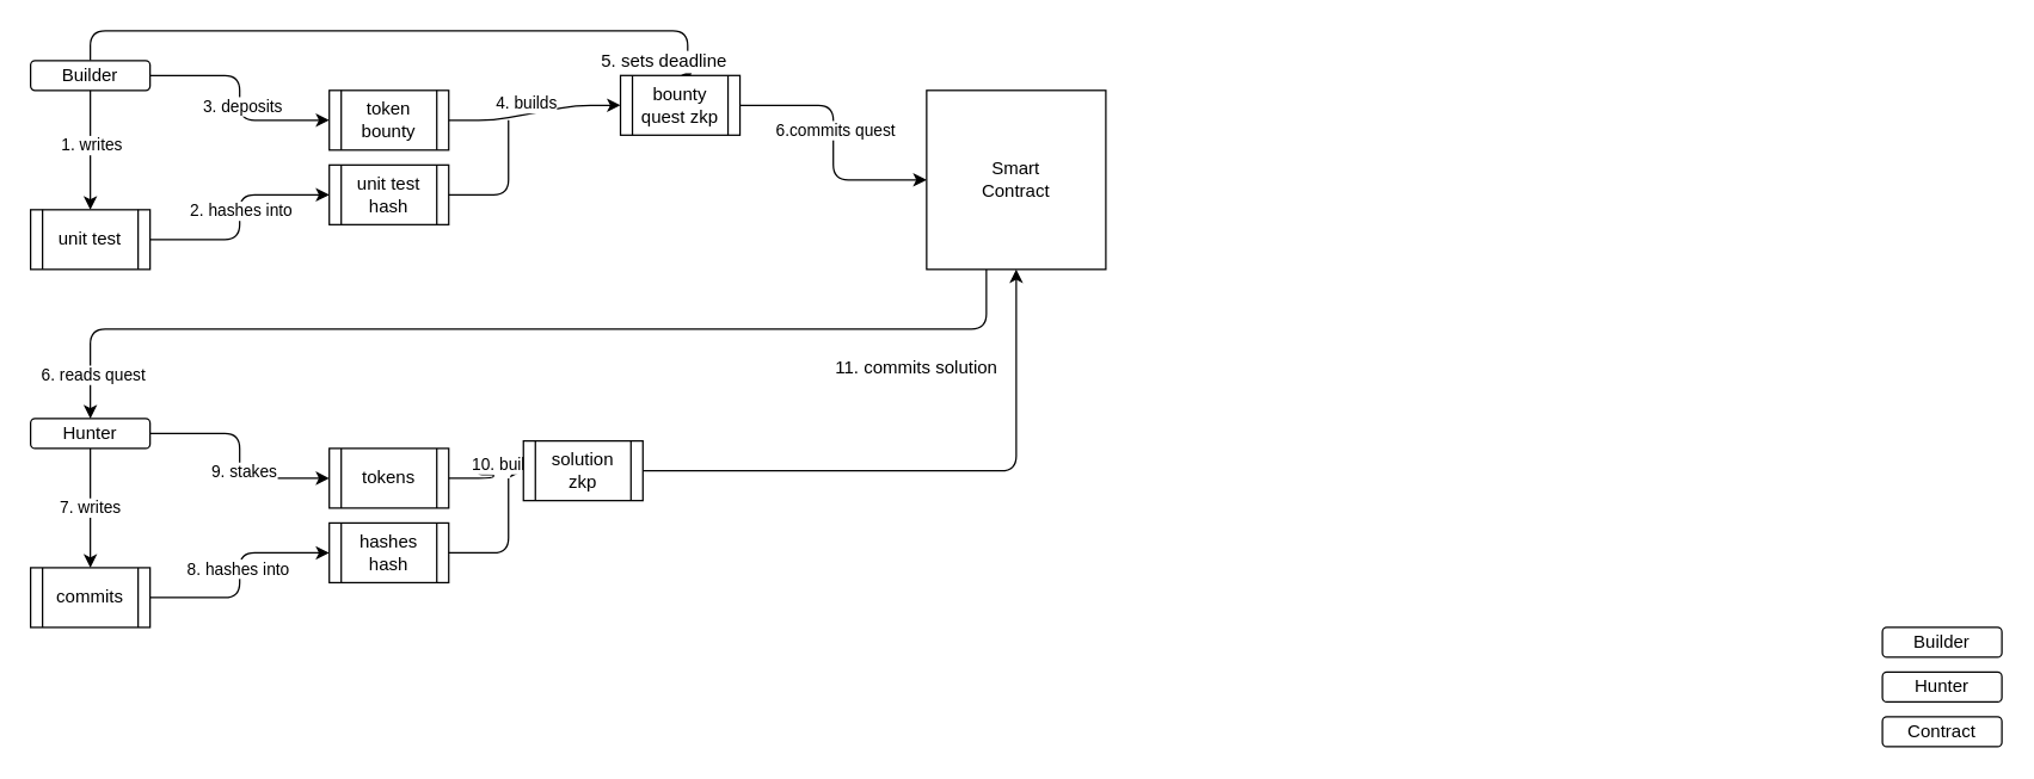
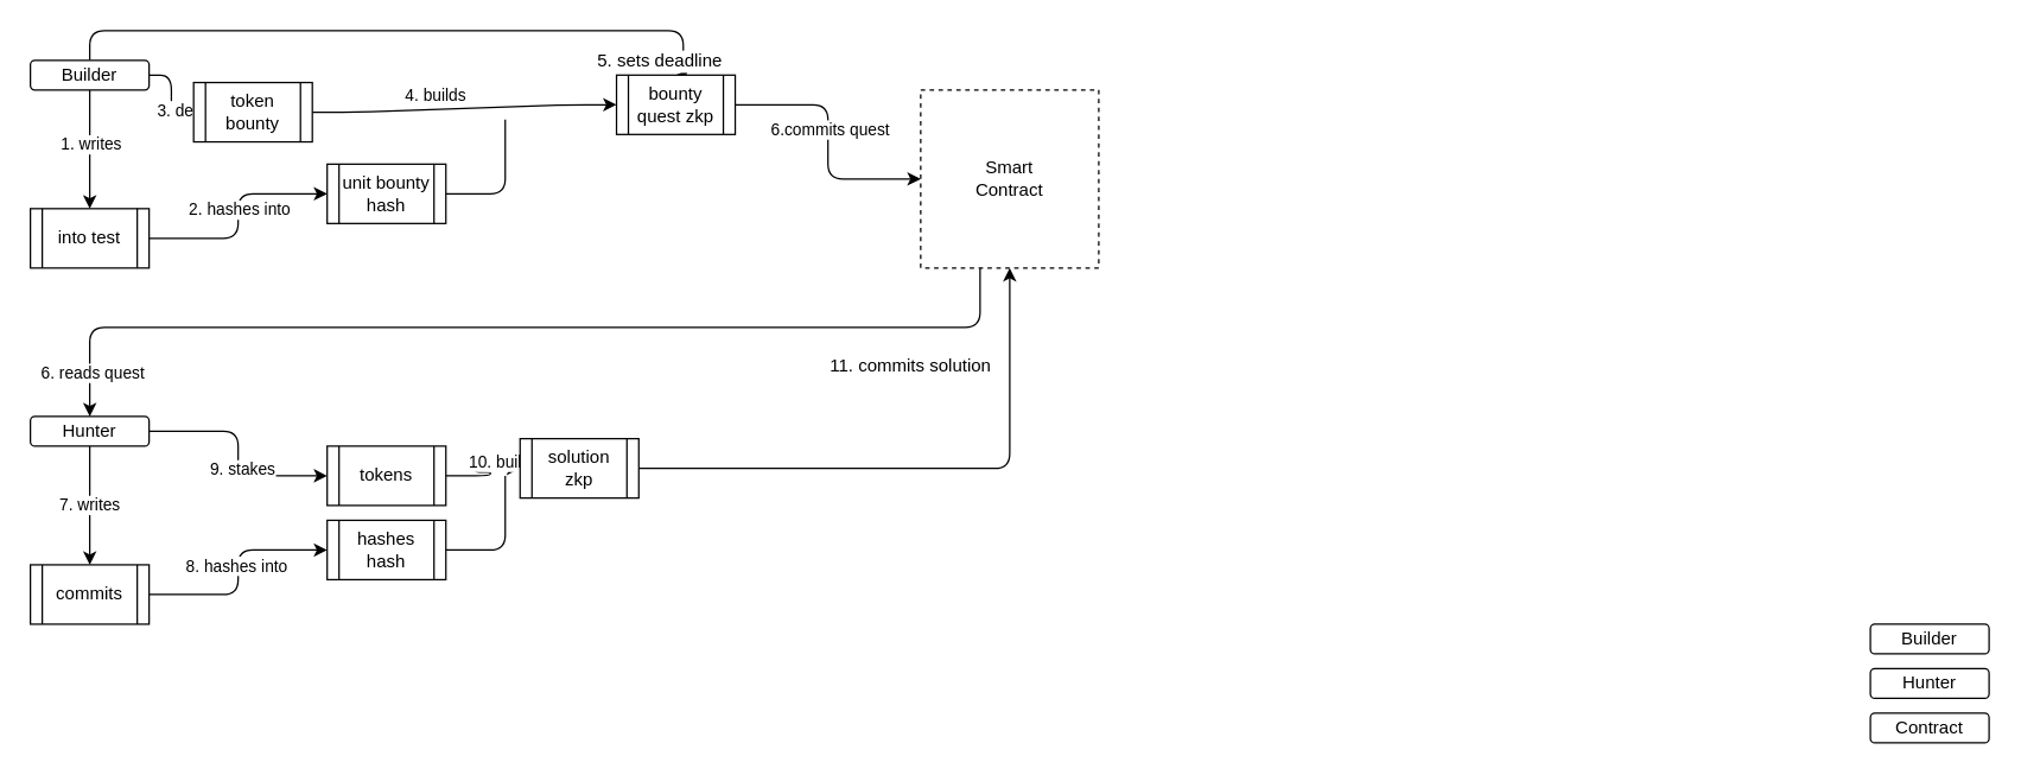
  <mxCell id="0" />
  <mxCell id="1" parent="0" />
  <mxCell id="2" style="edgeStyle=orthogonalEdgeStyle;html=1;entryX=0.5;entryY=0;entryDx=0;entryDy=0;endArrow=classic;endFill=1;" edge="1" parent="1" source="4" target="29"><mxGeometry relative="1" as="geometry"><Array as="points"><mxPoint x="660" y="220" /><mxPoint x="60" y="220" /></Array></mxGeometry></mxCell>
  <mxCell id="3" value="6. reads quest" style="edgeLabel;html=1;align=center;verticalAlign=middle;resizable=0;points=[];" vertex="1" connectable="0" parent="2"><mxGeometry x="-0.116" relative="1" as="geometry"><mxPoint x="-330" y="30" as="offset" /></mxGeometry></mxCell>
- <mxCell id="4" value="Smart&lt;br&gt;Contract" style="whiteSpace=wrap;html=1;aspect=fixed;" vertex="1" parent="1"><mxGeometry x="620" y="60" width="120" height="120" as="geometry" /></mxCell>
+ <mxCell id="4" value="Smart&lt;br&gt;Contract" style="whiteSpace=wrap;html=1;aspect=fixed;dashed=1;" vertex="1" parent="1"><mxGeometry x="620" y="60" width="120" height="120" as="geometry" /></mxCell>
  <mxCell id="5" value="Builder" style="rounded=1;whiteSpace=wrap;html=1;" vertex="1" parent="1"><mxGeometry x="1260" y="420" width="80" height="20" as="geometry" /></mxCell>
  <mxCell id="6" value="Hunter" style="rounded=1;whiteSpace=wrap;html=1;" vertex="1" parent="1"><mxGeometry x="1260" y="450" width="80" height="20" as="geometry" /></mxCell>
  <mxCell id="7" value="Contract" style="rounded=1;whiteSpace=wrap;html=1;" vertex="1" parent="1"><mxGeometry x="1260" y="480" width="80" height="20" as="geometry" /></mxCell>
  <mxCell id="8" style="edgeStyle=none;html=1;entryX=0.5;entryY=0;entryDx=0;entryDy=0;" edge="1" parent="1" source="14" target="17"><mxGeometry relative="1" as="geometry" /></mxCell>
  <mxCell id="9" value="1. writes" style="edgeLabel;html=1;align=center;verticalAlign=middle;resizable=0;points=[];" vertex="1" connectable="0" parent="8"><mxGeometry x="-0.233" y="1" relative="1" as="geometry"><mxPoint x="-1" y="5" as="offset" /></mxGeometry></mxCell>
  <mxCell id="10" style="edgeStyle=orthogonalEdgeStyle;html=1;entryX=0;entryY=0.5;entryDx=0;entryDy=0;" edge="1" parent="1" source="14" target="21"><mxGeometry relative="1" as="geometry" /></mxCell>
  <mxCell id="11" value="3. deposits" style="edgeLabel;html=1;align=center;verticalAlign=middle;resizable=0;points=[];" vertex="1" connectable="0" parent="10"><mxGeometry x="-0.383" y="1" relative="1" as="geometry"><mxPoint x="15" y="21" as="offset" /></mxGeometry></mxCell>
  <mxCell id="12" style="edgeStyle=orthogonalEdgeStyle;html=1;entryX=0.5;entryY=0;entryDx=0;entryDy=0;fontSize=12;endArrow=classic;endFill=1;" edge="1" parent="1" source="14" target="24"><mxGeometry relative="1" as="geometry"><Array as="points"><mxPoint x="60" y="20" /><mxPoint x="460" y="20" /></Array></mxGeometry></mxCell>
  <mxCell id="13" value="5. sets deadline" style="edgeLabel;html=1;align=center;verticalAlign=middle;resizable=0;points=[];fontSize=12;" vertex="1" connectable="0" parent="12"><mxGeometry x="0.338" y="1" relative="1" as="geometry"><mxPoint x="99" y="21" as="offset" /></mxGeometry></mxCell>
  <mxCell id="14" value="Builder" style="rounded=1;whiteSpace=wrap;html=1;" vertex="1" parent="1"><mxGeometry x="20" y="40" width="80" height="20" as="geometry" /></mxCell>
  <mxCell id="15" style="edgeStyle=orthogonalEdgeStyle;html=1;entryX=0;entryY=0.5;entryDx=0;entryDy=0;" edge="1" parent="1" source="17" target="18"><mxGeometry relative="1" as="geometry" /></mxCell>
  <mxCell id="16" value="2. hashes into" style="edgeLabel;html=1;align=center;verticalAlign=middle;resizable=0;points=[];" vertex="1" connectable="0" parent="15"><mxGeometry x="-0.149" relative="1" as="geometry"><mxPoint y="-16" as="offset" /></mxGeometry></mxCell>
- <mxCell id="17" value="unit test" style="shape=process;whiteSpace=wrap;html=1;backgroundOutline=1;" vertex="1" parent="1"><mxGeometry x="20" y="140" width="80" height="40" as="geometry" /></mxCell>
- <mxCell id="18" value="unit test hash" style="shape=process;whiteSpace=wrap;html=1;backgroundOutline=1;" vertex="1" parent="1"><mxGeometry x="220" y="110" width="80" height="40" as="geometry" /></mxCell>
+ <mxCell id="17" value="into test" style="shape=process;whiteSpace=wrap;html=1;backgroundOutline=1;" vertex="1" parent="1"><mxGeometry x="20" y="140" width="80" height="40" as="geometry" /></mxCell>
+ <mxCell id="18" value="unit bounty hash" style="shape=process;whiteSpace=wrap;html=1;backgroundOutline=1;" vertex="1" parent="1"><mxGeometry x="220" y="110" width="80" height="40" as="geometry" /></mxCell>
  <mxCell id="19" style="edgeStyle=entityRelationEdgeStyle;html=1;entryX=0;entryY=0.5;entryDx=0;entryDy=0;endArrow=classic;endFill=1;" edge="1" parent="1" source="21" target="24"><mxGeometry relative="1" as="geometry" /></mxCell>
  <mxCell id="20" value="4. builds" style="edgeLabel;html=1;align=center;verticalAlign=middle;resizable=0;points=[];" vertex="1" connectable="0" parent="19"><mxGeometry x="-0.304" y="1" relative="1" as="geometry"><mxPoint x="12" y="-9" as="offset" /></mxGeometry></mxCell>
- <mxCell id="21" value="token bounty" style="shape=process;whiteSpace=wrap;html=1;backgroundOutline=1;" vertex="1" parent="1"><mxGeometry x="220" y="60" width="80" height="40" as="geometry" /></mxCell>
+ <mxCell id="21" value="token bounty" style="shape=process;whiteSpace=wrap;html=1;backgroundOutline=1;" vertex="1" parent="1"><mxGeometry x="130" y="55" width="80" height="40" as="geometry" /></mxCell>
  <mxCell id="22" style="edgeStyle=orthogonalEdgeStyle;html=1;entryX=0;entryY=0.5;entryDx=0;entryDy=0;endArrow=classic;endFill=1;" edge="1" parent="1" source="24" target="4"><mxGeometry relative="1" as="geometry" /></mxCell>
  <mxCell id="23" value="6.commits quest" style="edgeLabel;html=1;align=center;verticalAlign=middle;resizable=0;points=[];" vertex="1" connectable="0" parent="22"><mxGeometry x="-0.093" y="1" relative="1" as="geometry"><mxPoint as="offset" /></mxGeometry></mxCell>
  <mxCell id="24" value="bounty quest zkp" style="shape=process;whiteSpace=wrap;html=1;backgroundOutline=1;" vertex="1" parent="1"><mxGeometry x="415" y="50" width="80" height="40" as="geometry" /></mxCell>
  <mxCell id="25" value="" style="endArrow=none;html=1;exitX=1;exitY=0.5;exitDx=0;exitDy=0;" edge="1" parent="1" source="18"><mxGeometry width="50" height="50" relative="1" as="geometry"><mxPoint x="370" y="280" as="sourcePoint" /><mxPoint x="340" y="80" as="targetPoint" /><Array as="points"><mxPoint x="340" y="130" /></Array></mxGeometry></mxCell>
  <mxCell id="26" value="7. writes" style="edgeStyle=orthogonalEdgeStyle;html=1;entryX=0.5;entryY=0;entryDx=0;entryDy=0;endArrow=classic;endFill=1;" edge="1" parent="1" source="29" target="32"><mxGeometry relative="1" as="geometry" /></mxCell>
  <mxCell id="27" style="edgeStyle=orthogonalEdgeStyle;html=1;entryX=0;entryY=0.5;entryDx=0;entryDy=0;endArrow=classic;endFill=1;" edge="1" parent="1" source="29" target="36"><mxGeometry relative="1" as="geometry" /></mxCell>
  <mxCell id="28" value="9. stakes" style="edgeLabel;html=1;align=center;verticalAlign=middle;resizable=0;points=[];" vertex="1" connectable="0" parent="27"><mxGeometry x="0.132" y="2" relative="1" as="geometry"><mxPoint as="offset" /></mxGeometry></mxCell>
  <mxCell id="29" value="Hunter" style="rounded=1;whiteSpace=wrap;html=1;" vertex="1" parent="1"><mxGeometry x="20" y="280" width="80" height="20" as="geometry" /></mxCell>
  <mxCell id="30" style="edgeStyle=orthogonalEdgeStyle;html=1;entryX=0;entryY=0.5;entryDx=0;entryDy=0;endArrow=classic;endFill=1;" edge="1" parent="1" source="32" target="33"><mxGeometry relative="1" as="geometry" /></mxCell>
  <mxCell id="31" value="8. hashes into" style="edgeLabel;html=1;align=center;verticalAlign=middle;resizable=0;points=[];" vertex="1" connectable="0" parent="30"><mxGeometry x="-0.081" y="2" relative="1" as="geometry"><mxPoint y="-11" as="offset" /></mxGeometry></mxCell>
  <mxCell id="32" value="commits" style="shape=process;whiteSpace=wrap;html=1;backgroundOutline=1;" vertex="1" parent="1"><mxGeometry x="20" y="380" width="80" height="40" as="geometry" /></mxCell>
  <mxCell id="33" value="hashes hash" style="shape=process;whiteSpace=wrap;html=1;backgroundOutline=1;" vertex="1" parent="1"><mxGeometry x="220" y="350" width="80" height="40" as="geometry" /></mxCell>
  <mxCell id="34" style="edgeStyle=entityRelationEdgeStyle;html=1;entryX=0;entryY=0.5;entryDx=0;entryDy=0;endArrow=classic;endFill=1;fontSize=11;" edge="1" parent="1" source="36" target="39"><mxGeometry relative="1" as="geometry" /></mxCell>
  <mxCell id="35" value="10. builds" style="edgeLabel;html=1;align=center;verticalAlign=middle;resizable=0;points=[];" vertex="1" connectable="0" parent="34"><mxGeometry x="-0.304" y="1" relative="1" as="geometry"><mxPoint x="12" y="-9" as="offset" /></mxGeometry></mxCell>
  <mxCell id="36" value="tokens" style="shape=process;whiteSpace=wrap;html=1;backgroundOutline=1;" vertex="1" parent="1"><mxGeometry x="220" y="300" width="80" height="40" as="geometry" /></mxCell>
  <mxCell id="37" style="edgeStyle=orthogonalEdgeStyle;html=1;entryX=0.5;entryY=1;entryDx=0;entryDy=0;fontSize=12;endArrow=classic;endFill=1;" edge="1" parent="1" source="39" target="4"><mxGeometry relative="1" as="geometry" /></mxCell>
  <mxCell id="38" value="11. commits solution" style="edgeLabel;html=1;align=center;verticalAlign=middle;resizable=0;points=[];fontSize=12;" vertex="1" connectable="0" parent="37"><mxGeometry x="-0.644" y="2" relative="1" as="geometry"><mxPoint x="113" y="-68" as="offset" /></mxGeometry></mxCell>
  <mxCell id="39" value="&lt;font style=&quot;font-size: 12px;&quot;&gt;solution zkp&lt;/font&gt;" style="shape=process;whiteSpace=wrap;html=1;backgroundOutline=1;" vertex="1" parent="1"><mxGeometry x="350" y="295" width="80" height="40" as="geometry" /></mxCell>
  <mxCell id="40" value="" style="endArrow=none;html=1;exitX=1;exitY=0.5;exitDx=0;exitDy=0;" edge="1" parent="1" source="33"><mxGeometry width="50" height="50" relative="1" as="geometry"><mxPoint x="370" y="520" as="sourcePoint" /><mxPoint x="340" y="320" as="targetPoint" /><Array as="points"><mxPoint x="340" y="370" /></Array></mxGeometry></mxCell>
